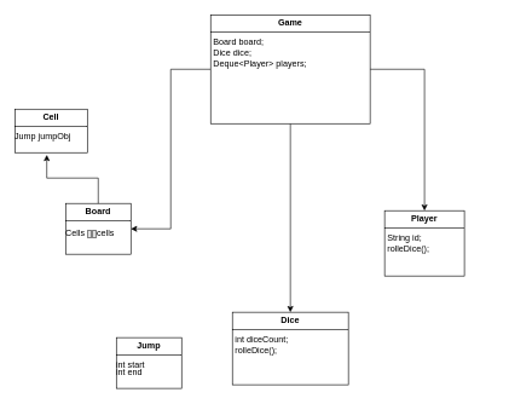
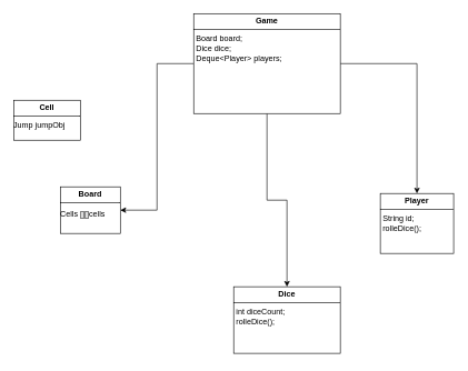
  <mxCell id="0" />
  <mxCell id="1" parent="0" />
  <mxCell id="2" value="&lt;p style=&quot;margin:0px;margin-top:4px;text-align:center;&quot;&gt;&lt;b&gt;Cell&lt;/b&gt;&lt;/p&gt;&lt;hr size=&quot;1&quot; style=&quot;border-style:solid;&quot;&gt;&lt;div style=&quot;height:2px;&quot;&gt;Jump jumpObj&lt;/div&gt;" style="verticalAlign=top;align=left;overflow=fill;html=1;whiteSpace=wrap;" vertex="1" parent="1"><mxGeometry x="20" y="150" width="100" height="60" as="geometry" /></mxCell>
- <mxCell id="3" value="&lt;p style=&quot;margin:0px;margin-top:4px;text-align:center;&quot;&gt;&lt;b&gt;Jump&lt;/b&gt;&lt;/p&gt;&lt;hr size=&quot;1&quot; style=&quot;border-style:solid;&quot;&gt;&lt;div style=&quot;height:2px;&quot;&gt;int start&lt;/div&gt;&lt;div style=&quot;height:2px;&quot;&gt;&lt;br&gt;&lt;/div&gt;&lt;div style=&quot;height:2px;&quot;&gt;&lt;br&gt;&lt;br&gt;&lt;br&gt;&lt;/div&gt;&lt;div style=&quot;height:2px;&quot;&gt;&lt;br&gt;&lt;/div&gt;&lt;div style=&quot;height:2px;&quot;&gt;&lt;br&gt;&lt;/div&gt;&lt;div style=&quot;height:2px;&quot;&gt;int end&lt;/div&gt;" style="verticalAlign=top;align=left;overflow=fill;html=1;whiteSpace=wrap;" vertex="1" parent="1"><mxGeometry x="160" y="465" width="90" height="70" as="geometry" /></mxCell>
  <mxCell id="4" value="&lt;p style=&quot;margin:0px;margin-top:4px;text-align:center;&quot;&gt;&lt;b&gt;Board&lt;/b&gt;&lt;/p&gt;&lt;hr size=&quot;1&quot; style=&quot;border-style:solid;&quot;&gt;&lt;div style=&quot;height:2px;&quot;&gt;&lt;br&gt;&lt;/div&gt;&lt;div style=&quot;height:2px;&quot;&gt;&lt;br&gt;&lt;/div&gt;&lt;div style=&quot;height:2px;&quot;&gt;Cells [][]cells&lt;/div&gt;" style="verticalAlign=top;align=left;overflow=fill;html=1;whiteSpace=wrap;" vertex="1" parent="1"><mxGeometry x="90" y="280" width="90" height="70" as="geometry" /></mxCell>
  <mxCell id="5" style="edgeStyle=orthogonalEdgeStyle;rounded=0;orthogonalLoop=1;jettySize=auto;html=1;exitX=0;exitY=0.5;exitDx=0;exitDy=0;entryX=1;entryY=0.5;entryDx=0;entryDy=0;" edge="1" parent="1" source="8" target="4"><mxGeometry relative="1" as="geometry" /></mxCell>
  <mxCell id="6" style="edgeStyle=orthogonalEdgeStyle;rounded=0;orthogonalLoop=1;jettySize=auto;html=1;exitX=0.5;exitY=1;exitDx=0;exitDy=0;" edge="1" parent="1" source="8" target="9"><mxGeometry relative="1" as="geometry" /></mxCell>
  <mxCell id="7" style="edgeStyle=orthogonalEdgeStyle;rounded=0;orthogonalLoop=1;jettySize=auto;html=1;exitX=1;exitY=0.5;exitDx=0;exitDy=0;" edge="1" parent="1" source="8" target="10"><mxGeometry relative="1" as="geometry" /></mxCell>
  <mxCell id="8" value="&lt;p style=&quot;margin:0px;margin-top:4px;text-align:center;&quot;&gt;&lt;b&gt;Game&lt;/b&gt;&lt;/p&gt;&lt;hr size=&quot;1&quot; style=&quot;border-style:solid;&quot;&gt;&lt;p style=&quot;margin:0px;margin-left:4px;&quot;&gt;Board board;&lt;/p&gt;&lt;p style=&quot;margin:0px;margin-left:4px;&quot;&gt;Dice dice;&lt;/p&gt;&lt;p style=&quot;margin:0px;margin-left:4px;&quot;&gt;Deque&amp;lt;Player&amp;gt; players;&lt;/p&gt;" style="verticalAlign=top;align=left;overflow=fill;html=1;whiteSpace=wrap;" vertex="1" parent="1"><mxGeometry x="290" y="20" width="220" height="150" as="geometry" /></mxCell>
- <mxCell id="9" value="&lt;p style=&quot;margin:0px;margin-top:4px;text-align:center;&quot;&gt;&lt;b&gt;Dice&lt;/b&gt;&lt;/p&gt;&lt;hr size=&quot;1&quot; style=&quot;border-style:solid;&quot;&gt;&lt;p style=&quot;margin:0px;margin-left:4px;&quot;&gt;int diceCount;&lt;/p&gt;&lt;p style=&quot;margin:0px;margin-left:4px;&quot;&gt;rolleDice();&lt;/p&gt;" style="verticalAlign=top;align=left;overflow=fill;html=1;whiteSpace=wrap;" vertex="1" parent="1"><mxGeometry x="320" y="430" width="160" height="100" as="geometry" /></mxCell>
- <mxCell id="10" value="&lt;p style=&quot;margin:0px;margin-top:4px;text-align:center;&quot;&gt;&lt;b&gt;Player&lt;/b&gt;&lt;/p&gt;&lt;hr size=&quot;1&quot; style=&quot;border-style:solid;&quot;&gt;&lt;p style=&quot;margin:0px;margin-left:4px;&quot;&gt;String id;&lt;/p&gt;&lt;p style=&quot;margin:0px;margin-left:4px;&quot;&gt;rolleDice();&lt;/p&gt;" style="verticalAlign=top;align=left;overflow=fill;html=1;whiteSpace=wrap;" vertex="1" parent="1"><mxGeometry x="530" y="290" width="110" height="90" as="geometry" /></mxCell>
- <mxCell id="11" style="edgeStyle=orthogonalEdgeStyle;rounded=0;orthogonalLoop=1;jettySize=auto;html=1;exitX=0.5;exitY=0;exitDx=0;exitDy=0;entryX=0.44;entryY=1.05;entryDx=0;entryDy=0;entryPerimeter=0;" edge="1" parent="1" source="4" target="2"><mxGeometry relative="1" as="geometry" /></mxCell>
+ <mxCell id="9" value="&lt;p style=&quot;margin:0px;margin-top:4px;text-align:center;&quot;&gt;&lt;b&gt;Dice&lt;/b&gt;&lt;/p&gt;&lt;hr size=&quot;1&quot; style=&quot;border-style:solid;&quot;&gt;&lt;p style=&quot;margin:0px;margin-left:4px;&quot;&gt;int diceCount;&lt;/p&gt;&lt;p style=&quot;margin:0px;margin-left:4px;&quot;&gt;rolleDice();&lt;/p&gt;" style="verticalAlign=top;align=left;overflow=fill;html=1;whiteSpace=wrap;" vertex="1" parent="1"><mxGeometry x="350" y="430" width="160" height="100" as="geometry" /></mxCell>
+ <mxCell id="10" value="&lt;p style=&quot;margin:0px;margin-top:4px;text-align:center;&quot;&gt;&lt;b&gt;Player&lt;/b&gt;&lt;/p&gt;&lt;hr size=&quot;1&quot; style=&quot;border-style:solid;&quot;&gt;&lt;p style=&quot;margin:0px;margin-left:4px;&quot;&gt;String id;&lt;/p&gt;&lt;p style=&quot;margin:0px;margin-left:4px;&quot;&gt;rolleDice();&lt;/p&gt;" style="verticalAlign=top;align=left;overflow=fill;html=1;whiteSpace=wrap;" vertex="1" parent="1"><mxGeometry x="570" y="290" width="110" height="90" as="geometry" /></mxCell>
